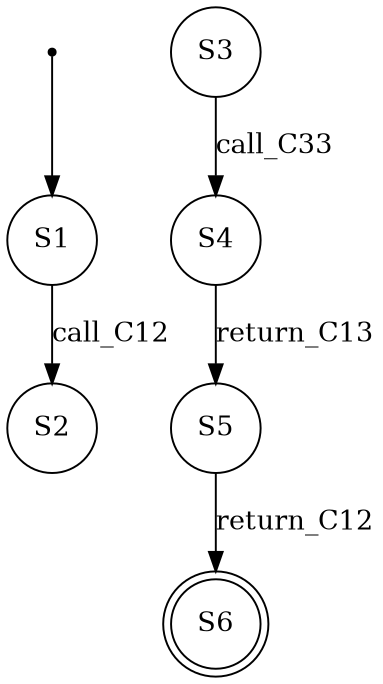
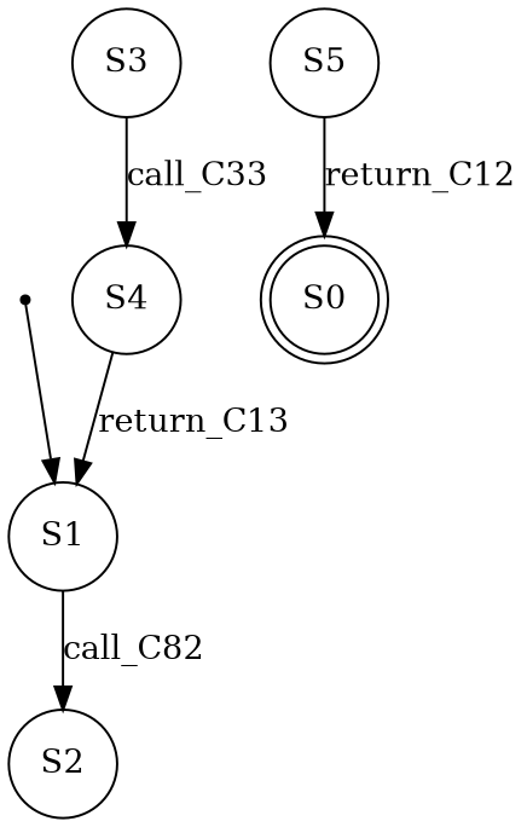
  digraph {
    node [shape=circle]
    S00 [shape=point]
    n2 [label=S1]
    n3 [label=S2]
    n4 [label=S3]
    n5 [label=S4]
    n6 [label=S5]
-   n7 [label=S6 shape=doublecircle]
+   n7 [label=S0 shape=doublecircle]
    S00 -> n2
-   n2 -> n3 [label=call_C12]
+   n2 -> n3 [label=call_C82]
    n4 -> n5 [label=call_C33]
-   n5 -> n6 [label=return_C13]
+   n5 -> n2 [label=return_C13]
    n6 -> n7 [label=return_C12]
  }
